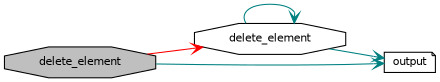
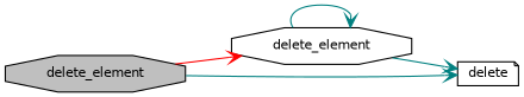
  digraph {
    rankdir=LR
    node [color=black fillcolor=white fontname=Helvetica fontsize=10 shape=octagon style=filled]
    edge [color=teal fontname=Helvetica fontsize=10 labelfontname=Helvetica labelfontsize=10 style=solid arrowhead=vee]
    n1 [fillcolor=grey75 fontcolor=black height=0.2 label=delete_element width=0.4]
    n2 [height=0.2 label=delete_element width=0.4]
-   n3 [height=0.2 label=output shape=note width=0.4]
+   n3 [height=0.2 label=delete shape=note width=0.4]
    n1 -> n2 [color=red]
    n1 -> n3
    n2 -> n2
    n2 -> n3
  }
